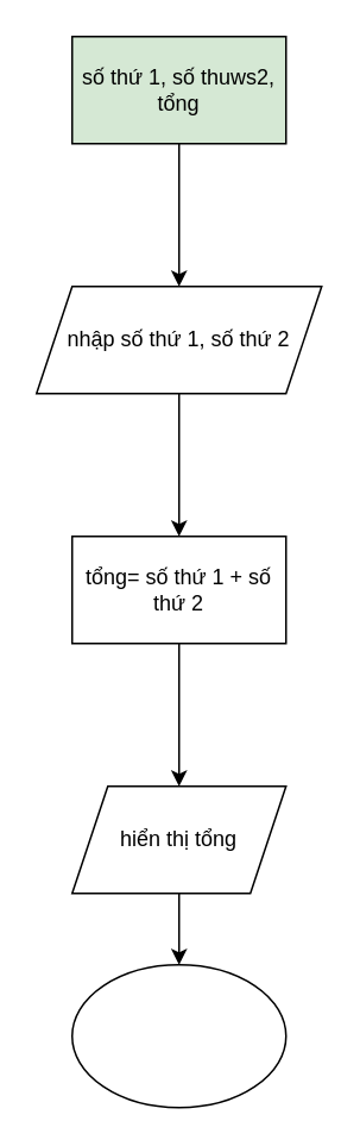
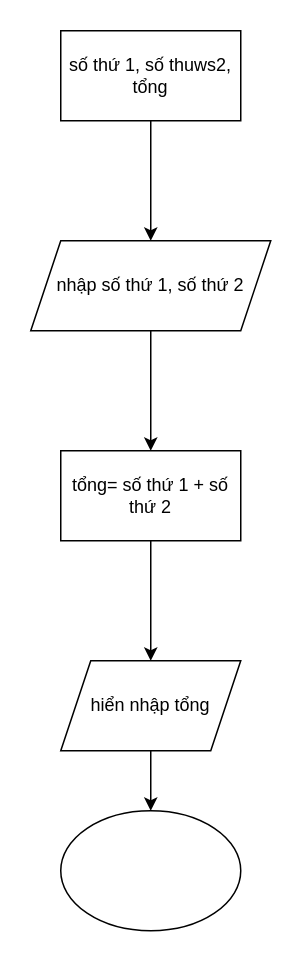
  <mxCell id="0" />
  <mxCell id="1" parent="0" />
  <mxCell id="2" value="" style="edgeStyle=orthogonalEdgeStyle;rounded=0;orthogonalLoop=1;jettySize=auto;html=1;" edge="1" parent="1" source="3" target="5"><mxGeometry relative="1" as="geometry" /></mxCell>
- <mxCell id="3" value="số thứ 1, số thuws2, tổng" style="whiteSpace=wrap;html=1;fillColor=#d5e8d4;" vertex="1" parent="1"><mxGeometry x="40" y="20" width="120" height="60" as="geometry" /></mxCell>
+ <mxCell id="3" value="số thứ 1, số thuws2, tổng" style="whiteSpace=wrap;html=1;" vertex="1" parent="1"><mxGeometry x="40" y="20" width="120" height="60" as="geometry" /></mxCell>
  <mxCell id="4" value="" style="edgeStyle=orthogonalEdgeStyle;rounded=0;orthogonalLoop=1;jettySize=auto;html=1;" edge="1" parent="1" source="5" target="7"><mxGeometry relative="1" as="geometry" /></mxCell>
  <mxCell id="5" value="nhập số thứ 1, số thứ 2" style="shape=parallelogram;perimeter=parallelogramPerimeter;whiteSpace=wrap;html=1;fixedSize=1;" vertex="1" parent="1"><mxGeometry x="20" y="160" width="160" height="60" as="geometry" /></mxCell>
  <mxCell id="6" value="" style="edgeStyle=orthogonalEdgeStyle;rounded=0;orthogonalLoop=1;jettySize=auto;html=1;" edge="1" parent="1" source="7" target="9"><mxGeometry relative="1" as="geometry" /></mxCell>
  <mxCell id="7" value="tổng= số thứ 1 + số thứ 2" style="whiteSpace=wrap;html=1;" vertex="1" parent="1"><mxGeometry x="40" y="300" width="120" height="60" as="geometry" /></mxCell>
  <mxCell id="8" value="" style="edgeStyle=orthogonalEdgeStyle;rounded=0;orthogonalLoop=1;jettySize=auto;html=1;" edge="1" parent="1" source="9" target="10"><mxGeometry relative="1" as="geometry" /></mxCell>
- <mxCell id="9" value="hiển thị tổng" style="shape=parallelogram;perimeter=parallelogramPerimeter;whiteSpace=wrap;html=1;fixedSize=1;" vertex="1" parent="1"><mxGeometry x="40" y="440" width="120" height="60" as="geometry" /></mxCell>
+ <mxCell id="9" value="hiển nhập tổng" style="shape=parallelogram;perimeter=parallelogramPerimeter;whiteSpace=wrap;html=1;fixedSize=1;" vertex="1" parent="1"><mxGeometry x="40" y="440" width="120" height="60" as="geometry" /></mxCell>
  <mxCell id="10" value="" style="ellipse;whiteSpace=wrap;html=1;" vertex="1" parent="1"><mxGeometry x="40" y="540" width="120" height="80" as="geometry" /></mxCell>
